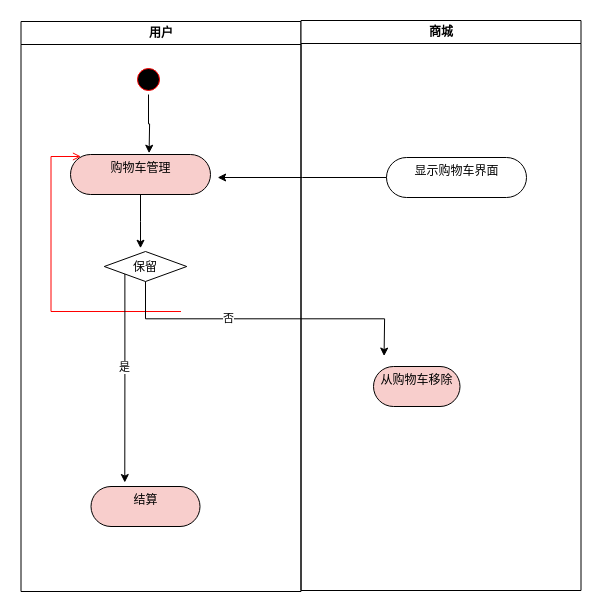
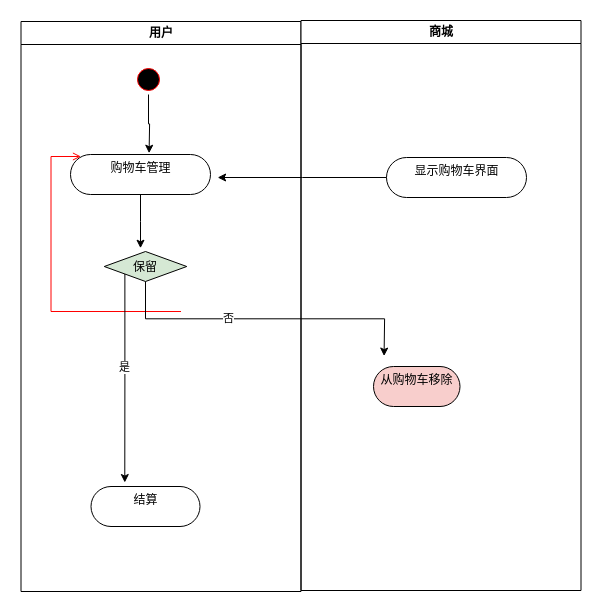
  <mxCell id="0" />
  <mxCell id="1" parent="0" />
  <mxCell id="2" value="用户" style="swimlane;whiteSpace=wrap" parent="1" vertex="1"><mxGeometry x="20.5" y="21" width="280" height="570" as="geometry" /></mxCell>
  <mxCell id="3" value="" style="edgeStyle=elbowEdgeStyle;elbow=horizontal;strokeColor=#FF0000;endArrow=open;endFill=1;rounded=0" parent="2" edge="1"><mxGeometry width="100" height="100" relative="1" as="geometry"><mxPoint x="160" y="290" as="sourcePoint" /><mxPoint x="60" y="135" as="targetPoint" /><Array as="points"><mxPoint x="30" y="250" /></Array></mxGeometry></mxCell>
- <mxCell id="4" value="购物车管理" style="html=1;align=center;verticalAlign=top;rounded=1;absoluteArcSize=1;arcSize=140;dashed=0;fillColor=#f8cecc;" vertex="1" parent="2"><mxGeometry x="49.5" y="133" width="140" height="40" as="geometry" /></mxCell>
+ <mxCell id="4" value="购物车管理" style="html=1;align=center;verticalAlign=top;rounded=1;absoluteArcSize=1;arcSize=140;dashed=0;" vertex="1" parent="2"><mxGeometry x="49.5" y="133" width="140" height="40" as="geometry" /></mxCell>
  <mxCell id="5" value="" style="ellipse;shape=startState;fillColor=#000000;strokeColor=#ff0000;" parent="2" vertex="1"><mxGeometry x="112.5" y="43" width="30" height="30" as="geometry" /></mxCell>
- <mxCell id="6" value="结算" style="html=1;align=center;verticalAlign=top;rounded=1;absoluteArcSize=1;arcSize=140;dashed=0;fillColor=#f8cecc;" vertex="1" parent="2"><mxGeometry x="70" y="465" width="109" height="40" as="geometry" /></mxCell>
- <mxCell id="7" value="保留" style="rhombus;" vertex="1" parent="2"><mxGeometry x="83.25" y="230" width="82.5" height="30" as="geometry" /></mxCell>
+ <mxCell id="6" value="结算" style="html=1;align=center;verticalAlign=top;rounded=1;absoluteArcSize=1;arcSize=140;dashed=0;" vertex="1" parent="2"><mxGeometry x="70" y="465" width="109" height="40" as="geometry" /></mxCell>
+ <mxCell id="7" value="保留" style="rhombus;fillColor=#d5e8d4;" vertex="1" parent="2"><mxGeometry x="83.25" y="230" width="82.5" height="30" as="geometry" /></mxCell>
  <mxCell id="8" value="商城" style="swimlane;whiteSpace=wrap;startSize=23;" parent="1" vertex="1"><mxGeometry x="300.5" y="20" width="280" height="570" as="geometry" /></mxCell>
  <mxCell id="9" value="显示购物车界面" style="html=1;align=center;verticalAlign=top;rounded=1;absoluteArcSize=1;arcSize=140;dashed=0;" vertex="1" parent="8"><mxGeometry x="85.5" y="137" width="140" height="40" as="geometry" /></mxCell>
  <mxCell id="10" value="从购物车移除" style="html=1;align=center;verticalAlign=top;rounded=1;absoluteArcSize=1;arcSize=140;dashed=0;fillColor=#f8cecc;" vertex="1" parent="8"><mxGeometry x="72.5" y="346" width="86.5" height="40" as="geometry" /></mxCell>
  <mxCell id="11" style="edgeStyle=orthogonalEdgeStyle;rounded=0;orthogonalLoop=1;jettySize=auto;html=1;exitX=0.5;exitY=1;exitDx=0;exitDy=0;" edge="1" parent="1" source="5"><mxGeometry relative="1" as="geometry"><mxPoint x="148.571" y="152.714" as="targetPoint" /></mxGeometry></mxCell>
  <mxCell id="12" style="edgeStyle=orthogonalEdgeStyle;rounded=0;orthogonalLoop=1;jettySize=auto;html=1;exitX=0.5;exitY=1;exitDx=0;exitDy=0;" edge="1" parent="1" source="4"><mxGeometry relative="1" as="geometry"><mxPoint x="140" y="247.714" as="targetPoint" /></mxGeometry></mxCell>
  <mxCell id="13" style="edgeStyle=orthogonalEdgeStyle;rounded=0;orthogonalLoop=1;jettySize=auto;html=1;exitX=0.5;exitY=1;exitDx=0;exitDy=0;" edge="1" parent="1" source="7"><mxGeometry relative="1" as="geometry"><mxPoint x="383.571" y="355.571" as="targetPoint" /></mxGeometry></mxCell>
  <mxCell id="14" value="否" style="edgeLabel;html=1;align=center;verticalAlign=middle;resizable=0;points=[];" vertex="1" connectable="0" parent="13"><mxGeometry x="-0.233" y="1" relative="1" as="geometry"><mxPoint as="offset" /></mxGeometry></mxCell>
  <mxCell id="15" style="edgeStyle=orthogonalEdgeStyle;rounded=0;orthogonalLoop=1;jettySize=auto;html=1;" edge="1" parent="1" source="9"><mxGeometry relative="1" as="geometry"><mxPoint x="217.143" y="177" as="targetPoint" /></mxGeometry></mxCell>
  <mxCell id="16" style="edgeStyle=orthogonalEdgeStyle;rounded=0;orthogonalLoop=1;jettySize=auto;html=1;exitX=0;exitY=1;exitDx=0;exitDy=0;" edge="1" parent="1" source="7"><mxGeometry relative="1" as="geometry"><mxPoint x="124.286" y="482" as="targetPoint" /></mxGeometry></mxCell>
  <mxCell id="17" value="是" style="edgeLabel;html=1;align=center;verticalAlign=middle;resizable=0;points=[];" vertex="1" connectable="0" parent="16"><mxGeometry x="-0.145" y="-1" relative="1" as="geometry"><mxPoint y="4" as="offset" /></mxGeometry></mxCell>
